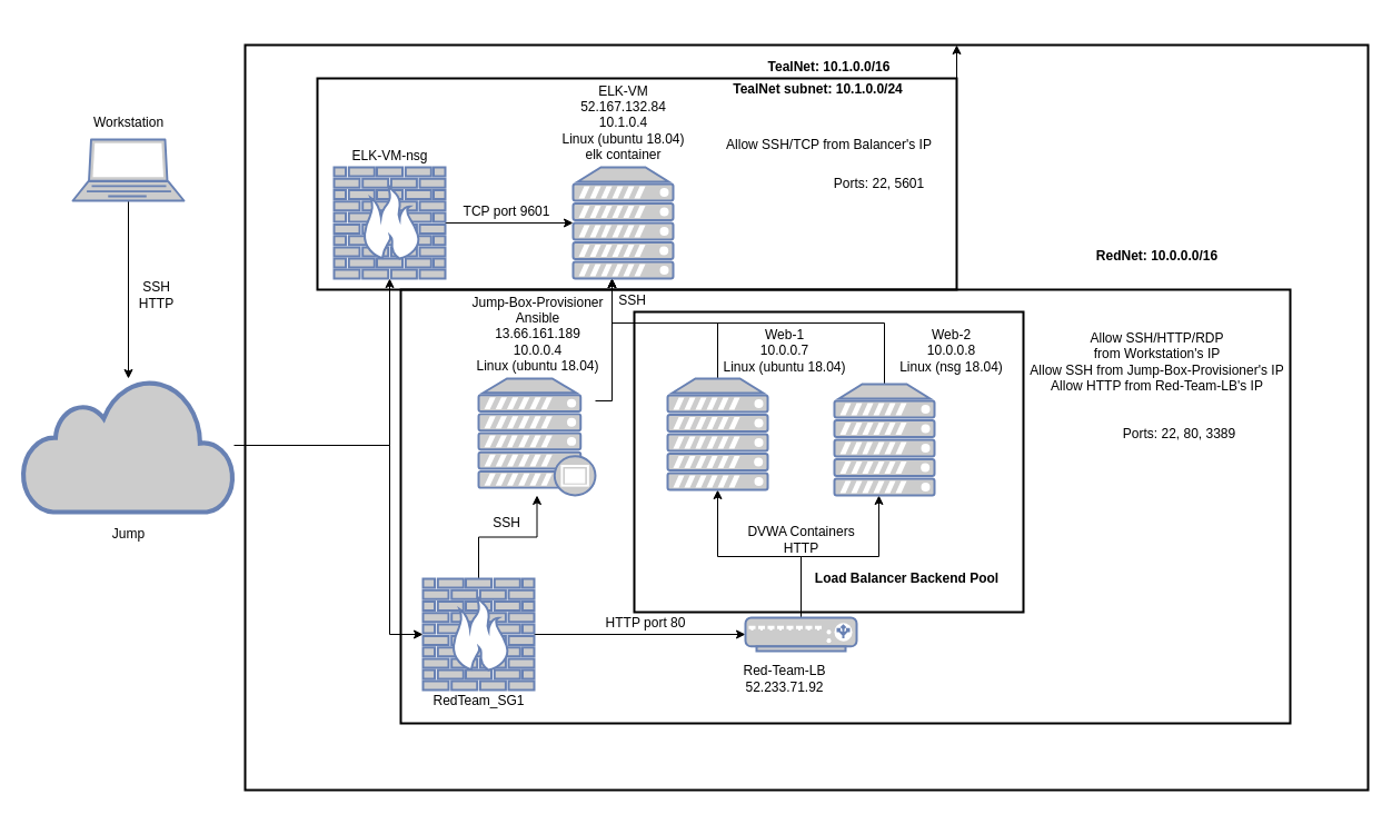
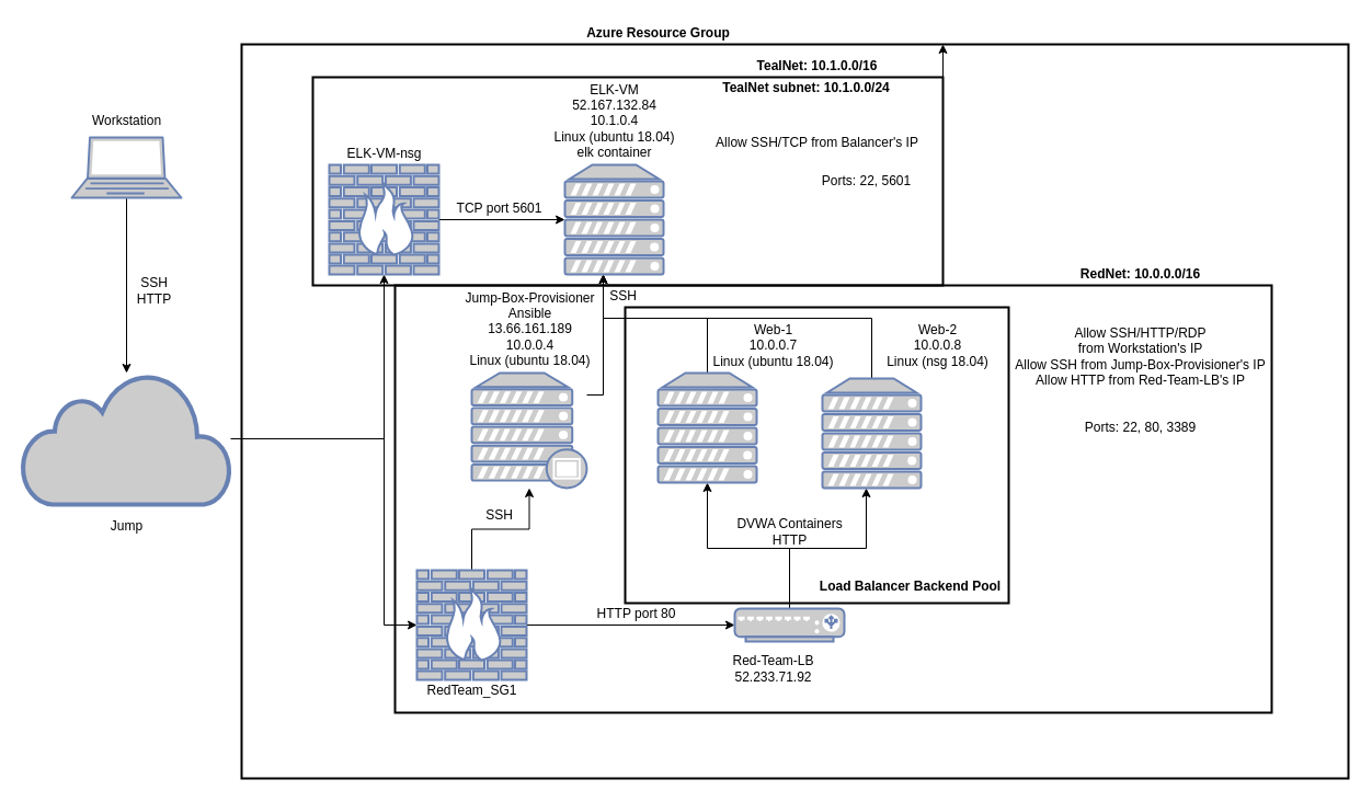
  <mxCell id="0" />
  <mxCell id="1" parent="0" />
  <mxCell id="2" value="" style="rounded=0;whiteSpace=wrap;html=1;strokeWidth=2;fillColor=none;gradientColor=none;" parent="1" vertex="1"><mxGeometry x="220" y="40" width="1010" height="670" as="geometry" /></mxCell>
  <mxCell id="3" style="edgeStyle=orthogonalEdgeStyle;rounded=0;orthogonalLoop=1;jettySize=auto;html=1;exitX=1;exitY=0.5;exitDx=0;exitDy=0;" parent="1" source="4" target="2" edge="1"><mxGeometry relative="1" as="geometry"><Array as="points"><mxPoint x="700" y="200" /><mxPoint x="700" y="200" /></Array></mxGeometry></mxCell>
  <mxCell id="4" value="" style="rounded=0;whiteSpace=wrap;html=1;fillColor=none;strokeWidth=2;" parent="1" vertex="1"><mxGeometry x="285" y="70" width="575" height="190" as="geometry" /></mxCell>
  <mxCell id="5" value="" style="rounded=0;whiteSpace=wrap;html=1;fillColor=none;strokeWidth=2;" parent="1" vertex="1"><mxGeometry x="360" y="260" width="800" height="390" as="geometry" /></mxCell>
  <mxCell id="6" value="" style="rounded=0;whiteSpace=wrap;html=1;fillColor=none;strokeWidth=2;" parent="1" vertex="1"><mxGeometry x="570" y="280" width="350" height="270" as="geometry" /></mxCell>
  <mxCell id="7" value="" style="edgeStyle=orthogonalEdgeStyle;rounded=0;orthogonalLoop=1;jettySize=auto;html=1;" parent="1" source="8" target="11" edge="1"><mxGeometry relative="1" as="geometry" /></mxCell>
  <mxCell id="8" value="" style="fontColor=#0066CC;verticalAlign=top;verticalLabelPosition=bottom;labelPosition=center;align=center;html=1;outlineConnect=0;fillColor=#CCCCCC;strokeColor=#6881B3;gradientColor=none;gradientDirection=north;strokeWidth=2;shape=mxgraph.networks.laptop;" parent="1" vertex="1"><mxGeometry x="65" y="125" width="100" height="55" as="geometry" /></mxCell>
  <mxCell id="9" value="" style="edgeStyle=orthogonalEdgeStyle;rounded=0;orthogonalLoop=1;jettySize=auto;html=1;" parent="1" target="14" edge="1"><mxGeometry relative="1" as="geometry"><mxPoint x="300" y="400" as="sourcePoint" /><Array as="points"><mxPoint x="350" y="400" /><mxPoint x="350" y="570" /></Array></mxGeometry></mxCell>
  <mxCell id="10" value="" style="edgeStyle=orthogonalEdgeStyle;rounded=0;orthogonalLoop=1;jettySize=auto;html=1;" parent="1" source="11" target="25" edge="1"><mxGeometry relative="1" as="geometry"><mxPoint x="300" y="400" as="sourcePoint" /><Array as="points"><mxPoint x="350" y="400" /></Array></mxGeometry></mxCell>
  <mxCell id="11" value="" style="html=1;outlineConnect=0;fillColor=#CCCCCC;strokeColor=#6881B3;gradientColor=none;gradientDirection=north;strokeWidth=2;shape=mxgraph.networks.cloud;fontColor=#ffffff;" parent="1" vertex="1"><mxGeometry x="20" y="340" width="190" height="120" as="geometry" /></mxCell>
  <mxCell id="12" value="" style="edgeStyle=orthogonalEdgeStyle;rounded=0;orthogonalLoop=1;jettySize=auto;html=1;" parent="1" source="14" target="19" edge="1"><mxGeometry relative="1" as="geometry" /></mxCell>
  <mxCell id="13" value="" style="edgeStyle=orthogonalEdgeStyle;rounded=0;orthogonalLoop=1;jettySize=auto;html=1;" parent="1" source="14" target="16" edge="1"><mxGeometry relative="1" as="geometry" /></mxCell>
  <mxCell id="14" value="" style="fontColor=#0066CC;verticalAlign=top;verticalLabelPosition=bottom;labelPosition=center;align=center;html=1;outlineConnect=0;fillColor=#CCCCCC;strokeColor=#6881B3;gradientColor=none;gradientDirection=north;strokeWidth=2;shape=mxgraph.networks.firewall;" parent="1" vertex="1"><mxGeometry x="380" y="520" width="100" height="100" as="geometry" /></mxCell>
  <mxCell id="15" value="" style="edgeStyle=orthogonalEdgeStyle;rounded=0;orthogonalLoop=1;jettySize=auto;html=1;" parent="1" source="16" target="26" edge="1"><mxGeometry relative="1" as="geometry"><Array as="points"><mxPoint x="550" y="360" /></Array></mxGeometry></mxCell>
  <mxCell id="16" value="" style="fontColor=#0066CC;verticalAlign=top;verticalLabelPosition=bottom;labelPosition=center;align=center;html=1;outlineConnect=0;fillColor=#CCCCCC;strokeColor=#6881B3;gradientColor=none;gradientDirection=north;strokeWidth=2;shape=mxgraph.networks.proxy_server;" parent="1" vertex="1"><mxGeometry x="430" y="340" width="105" height="105" as="geometry" /></mxCell>
  <mxCell id="17" value="" style="edgeStyle=orthogonalEdgeStyle;rounded=0;orthogonalLoop=1;jettySize=auto;html=1;" parent="1" source="19" target="23" edge="1"><mxGeometry relative="1" as="geometry"><Array as="points"><mxPoint x="720" y="500" /><mxPoint x="645" y="500" /></Array></mxGeometry></mxCell>
  <mxCell id="18" value="" style="edgeStyle=orthogonalEdgeStyle;rounded=0;orthogonalLoop=1;jettySize=auto;html=1;" parent="1" source="19" target="21" edge="1"><mxGeometry relative="1" as="geometry"><Array as="points"><mxPoint x="720" y="500" /><mxPoint x="790" y="500" /></Array></mxGeometry></mxCell>
  <mxCell id="19" value="" style="fontColor=#0066CC;verticalAlign=top;verticalLabelPosition=bottom;labelPosition=center;align=center;html=1;outlineConnect=0;fillColor=#CCCCCC;strokeColor=#6881B3;gradientColor=none;gradientDirection=north;strokeWidth=2;shape=mxgraph.networks.load_balancer;" parent="1" vertex="1"><mxGeometry x="670" y="555" width="100" height="30" as="geometry" /></mxCell>
  <mxCell id="20" value="" style="edgeStyle=orthogonalEdgeStyle;rounded=0;orthogonalLoop=1;jettySize=auto;html=1;" parent="1" source="21" target="26" edge="1"><mxGeometry relative="1" as="geometry"><Array as="points"><mxPoint x="795" y="290" /><mxPoint x="550" y="290" /></Array></mxGeometry></mxCell>
  <mxCell id="21" value="" style="fontColor=#0066CC;verticalAlign=top;verticalLabelPosition=bottom;labelPosition=center;align=center;html=1;outlineConnect=0;fillColor=#CCCCCC;strokeColor=#6881B3;gradientColor=none;gradientDirection=north;strokeWidth=2;shape=mxgraph.networks.server;" parent="1" vertex="1"><mxGeometry x="750" y="345" width="90" height="100" as="geometry" /></mxCell>
  <mxCell id="22" value="" style="edgeStyle=orthogonalEdgeStyle;rounded=0;orthogonalLoop=1;jettySize=auto;html=1;" parent="1" source="23" target="26" edge="1"><mxGeometry relative="1" as="geometry"><Array as="points"><mxPoint x="645" y="290" /><mxPoint x="550" y="290" /></Array></mxGeometry></mxCell>
  <mxCell id="23" value="" style="fontColor=#0066CC;verticalAlign=top;verticalLabelPosition=bottom;labelPosition=center;align=center;html=1;outlineConnect=0;fillColor=#CCCCCC;strokeColor=#6881B3;gradientColor=none;gradientDirection=north;strokeWidth=2;shape=mxgraph.networks.server;" parent="1" vertex="1"><mxGeometry x="600" y="340" width="90" height="100" as="geometry" /></mxCell>
  <mxCell id="24" value="" style="edgeStyle=orthogonalEdgeStyle;rounded=0;orthogonalLoop=1;jettySize=auto;html=1;" parent="1" source="25" target="26" edge="1"><mxGeometry relative="1" as="geometry" /></mxCell>
  <mxCell id="25" value="" style="fontColor=#0066CC;verticalAlign=top;verticalLabelPosition=bottom;labelPosition=center;align=center;html=1;outlineConnect=0;fillColor=#CCCCCC;strokeColor=#6881B3;gradientColor=none;gradientDirection=north;strokeWidth=2;shape=mxgraph.networks.firewall;" parent="1" vertex="1"><mxGeometry x="300" y="150" width="100" height="100" as="geometry" /></mxCell>
  <mxCell id="26" value="" style="fontColor=#0066CC;verticalAlign=top;verticalLabelPosition=bottom;labelPosition=center;align=center;html=1;outlineConnect=0;fillColor=#CCCCCC;strokeColor=#6881B3;gradientColor=none;gradientDirection=north;strokeWidth=2;shape=mxgraph.networks.server;" parent="1" vertex="1"><mxGeometry x="515" y="150" width="90" height="100" as="geometry" /></mxCell>
  <mxCell id="27" value="SSH&lt;br&gt;HTTP" style="text;html=1;resizable=0;autosize=1;align=center;verticalAlign=middle;points=[];fillColor=none;strokeColor=none;rounded=0;" parent="1" vertex="1"><mxGeometry x="115" y="250" width="50" height="30" as="geometry" /></mxCell>
  <mxCell id="28" value="Jump" style="text;html=1;resizable=0;autosize=1;align=center;verticalAlign=middle;points=[];fillColor=none;strokeColor=none;rounded=0;" parent="1" vertex="1"><mxGeometry x="85" y="470" width="60" height="20" as="geometry" /></mxCell>
  <mxCell id="29" value="RedTeam_SG1" style="text;html=1;resizable=0;autosize=1;align=center;verticalAlign=middle;points=[];fillColor=none;strokeColor=none;rounded=0;direction=south;" parent="1" vertex="1"><mxGeometry x="380" y="620" width="100" height="20" as="geometry" /></mxCell>
  <mxCell id="30" value="HTTP port 80" style="text;html=1;resizable=0;autosize=1;align=center;verticalAlign=middle;points=[];fillColor=none;strokeColor=none;rounded=0;" parent="1" vertex="1"><mxGeometry x="535" y="550" width="90" height="20" as="geometry" /></mxCell>
  <mxCell id="31" value="SSH" style="text;html=1;align=center;verticalAlign=middle;resizable=0;points=[];autosize=1;" parent="1" vertex="1"><mxGeometry x="435" y="460" width="40" height="20" as="geometry" /></mxCell>
  <mxCell id="32" value="DVWA Containers&lt;br&gt;HTTP" style="text;html=1;align=center;verticalAlign=middle;resizable=0;points=[];autosize=1;" parent="1" vertex="1"><mxGeometry x="665" y="470" width="110" height="30" as="geometry" /></mxCell>
  <mxCell id="33" value="Red-Team-LB&lt;br&gt;52.233.71.92" style="text;html=1;align=center;verticalAlign=middle;resizable=0;points=[];autosize=1;" parent="1" vertex="1"><mxGeometry x="660" y="595" width="90" height="30" as="geometry" /></mxCell>
  <mxCell id="34" value="ELK-VM-nsg" style="text;html=1;resizable=0;autosize=1;align=center;verticalAlign=middle;points=[];fillColor=none;strokeColor=none;rounded=0;" parent="1" vertex="1"><mxGeometry x="310" y="130" width="80" height="20" as="geometry" /></mxCell>
  <mxCell id="35" value="ELK-VM&lt;br&gt;52.167.132.84&lt;br&gt;10.1.0.4&lt;br&gt;Linux (ubuntu 18.04)&lt;br&gt;elk container" style="text;html=1;resizable=0;autosize=1;align=center;verticalAlign=middle;points=[];fillColor=none;strokeColor=none;rounded=0;" parent="1" vertex="1"><mxGeometry x="495" y="70" width="130" height="80" as="geometry" /></mxCell>
- <mxCell id="36" value="TCP port 9601" style="text;html=1;align=center;verticalAlign=middle;resizable=0;points=[];autosize=1;" parent="1" vertex="1"><mxGeometry x="410" y="180" width="90" height="20" as="geometry" /></mxCell>
+ <mxCell id="36" value="TCP port 5601" style="text;html=1;align=center;verticalAlign=middle;resizable=0;points=[];autosize=1;" parent="1" vertex="1"><mxGeometry x="410" y="180" width="90" height="20" as="geometry" /></mxCell>
  <mxCell id="37" value="Web-1&lt;br&gt;10.0.0.7&lt;br&gt;Linux (ubuntu 18.04)" style="text;html=1;align=center;verticalAlign=middle;resizable=0;points=[];autosize=1;" parent="1" vertex="1"><mxGeometry x="640" y="290" width="130" height="50" as="geometry" /></mxCell>
  <mxCell id="38" value="Web-2&lt;br&gt;10.0.0.8&lt;br&gt;Linux (nsg 18.04)" style="text;html=1;align=center;verticalAlign=middle;resizable=0;points=[];autosize=1;" parent="1" vertex="1"><mxGeometry x="790" y="290" width="130" height="50" as="geometry" /></mxCell>
  <mxCell id="39" value="Jump-Box-Provisioner&lt;br&gt;Ansible&lt;br&gt;13.66.161.189&lt;br&gt;10.0.0.4&lt;br&gt;Linux (ubuntu 18.04)" style="text;html=1;align=center;verticalAlign=middle;resizable=0;points=[];autosize=1;" parent="1" vertex="1"><mxGeometry x="417.5" y="260" width="130" height="80" as="geometry" /></mxCell>
  <mxCell id="40" value="SSH" style="text;html=1;align=center;verticalAlign=middle;resizable=0;points=[];autosize=1;" parent="1" vertex="1"><mxGeometry x="547.5" y="260" width="40" height="20" as="geometry" /></mxCell>
  <mxCell id="41" value="Workstation" style="text;html=1;align=center;verticalAlign=middle;resizable=0;points=[];autosize=1;" parent="1" vertex="1"><mxGeometry x="75" y="100" width="80" height="20" as="geometry" /></mxCell>
- <mxCell id="42" value="RedNet: 10.0.0.0/16" style="text;html=1;align=center;verticalAlign=middle;resizable=0;points=[];autosize=1;fontStyle=1" parent="1" vertex="1"><mxGeometry x="980" y="220" width="120" height="20" as="geometry" /></mxCell>
+ <mxCell id="42" value="RedNet: 10.0.0.0/16" style="text;html=1;align=center;verticalAlign=middle;resizable=0;points=[];autosize=1;fontStyle=1" parent="1" vertex="1"><mxGeometry x="980" y="240" width="120" height="20" as="geometry" /></mxCell>
  <mxCell id="43" value="TealNet: 10.1.0.0/16" style="text;html=1;align=center;verticalAlign=middle;resizable=0;points=[];autosize=1;fontStyle=1" parent="1" vertex="1"><mxGeometry x="680" y="50" width="130" height="20" as="geometry" /></mxCell>
  <mxCell id="44" value="TealNet subnet: 10.1.0.0/24" style="text;html=1;align=center;verticalAlign=middle;resizable=0;points=[];autosize=1;fontStyle=1" parent="1" vertex="1"><mxGeometry x="650" y="70" width="170" height="20" as="geometry" /></mxCell>
- <mxCell id="46" value="Load Balancer Backend Pool" style="text;html=1;align=center;verticalAlign=middle;resizable=0;points=[];autosize=1;fontStyle=1" parent="1" vertex="1"><mxGeometry x="725" y="510" width="180" height="20" as="geometry" /></mxCell>
+ <mxCell id="45" value="Azure Resource Group" style="text;html=1;align=center;verticalAlign=middle;resizable=0;points=[];autosize=1;fontStyle=1" parent="1" vertex="1"><mxGeometry x="525" y="20" width="150" height="20" as="geometry" /></mxCell>
+ <mxCell id="46" value="Load Balancer Backend Pool" style="text;html=1;align=center;verticalAlign=middle;resizable=0;points=[];autosize=1;fontStyle=1" parent="1" vertex="1"><mxGeometry x="740" y="525" width="180" height="20" as="geometry" /></mxCell>
  <mxCell id="47" value="Allow SSH/HTTP/RDP&lt;br&gt;from Workstation's IP&lt;br&gt;Allow SSH from Jump-Box-Provisioner's IP&lt;br&gt;Allow HTTP from Red-Team-LB's IP" style="text;html=1;align=center;verticalAlign=middle;resizable=0;points=[];autosize=1;" parent="1" vertex="1"><mxGeometry x="920" y="295" width="240" height="60" as="geometry" /></mxCell>
  <mxCell id="48" value="Allow SSH/TCP from Balancer's IP" style="text;html=1;align=center;verticalAlign=middle;resizable=0;points=[];autosize=1;" parent="1" vertex="1"><mxGeometry x="635" y="120" width="220" height="20" as="geometry" /></mxCell>
  <mxCell id="49" value="Ports: 22, 5601" style="text;html=1;align=center;verticalAlign=middle;resizable=0;points=[];autosize=1;" parent="1" vertex="1"><mxGeometry x="740" y="155" width="100" height="20" as="geometry" /></mxCell>
- <mxCell id="50" value="Ports: 22, 80, 3389" style="text;html=1;align=center;verticalAlign=middle;resizable=0;points=[];autosize=1;" parent="1" vertex="1"><mxGeometry x="1000" y="380" width="120" height="20" as="geometry" /></mxCell>
+ <mxCell id="50" value="Ports: 22, 80, 3389" style="text;html=1;align=center;verticalAlign=middle;resizable=0;points=[];autosize=1;" parent="1" vertex="1"><mxGeometry x="980" y="380" width="120" height="20" as="geometry" /></mxCell>
